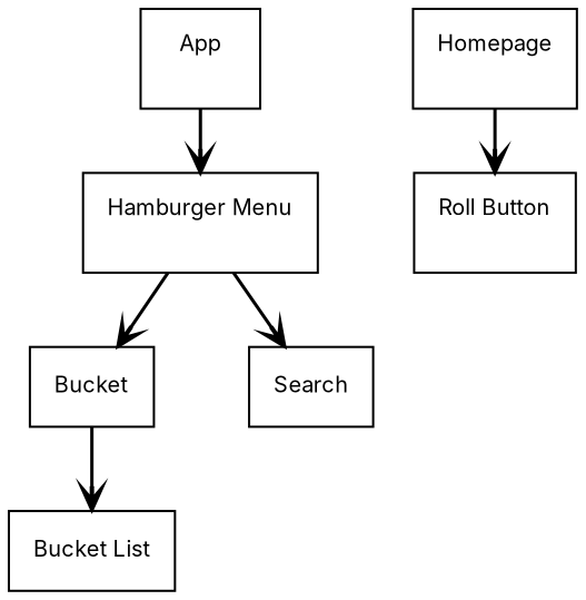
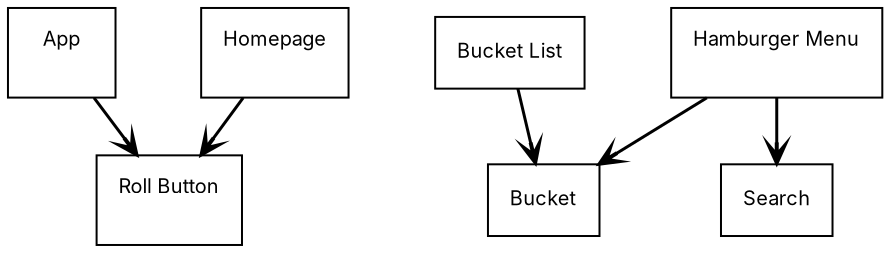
  digraph {
    fontname=Inter
    fontsize="10pt"
    nodesep=0.6
    ranksep="0.4 equally"
    node [fontname=Inter fontsize="10pt" margin=0.15 shape=rectangle]
    edge [arrowhead=vee fontname=Inter fontsize="8pt" penwidth=1.5]
    n1 [label="App\n\n"]
    n2 [label="Hamburger Menu\n\n"]
    n3 [label="Bucket\n"]
    n4 [label="Search\n"]
    n5 [label="Homepage\n\n"]
    n6 [label="Roll Button\n\n"]
    n7 [label="Bucket List\n"]
-   n1 -> n2
+   n1 -> n6
    n2 -> n3
    n2 -> n4
-   n3 -> n7
+   n7 -> n3
    n5 -> n6
  }
